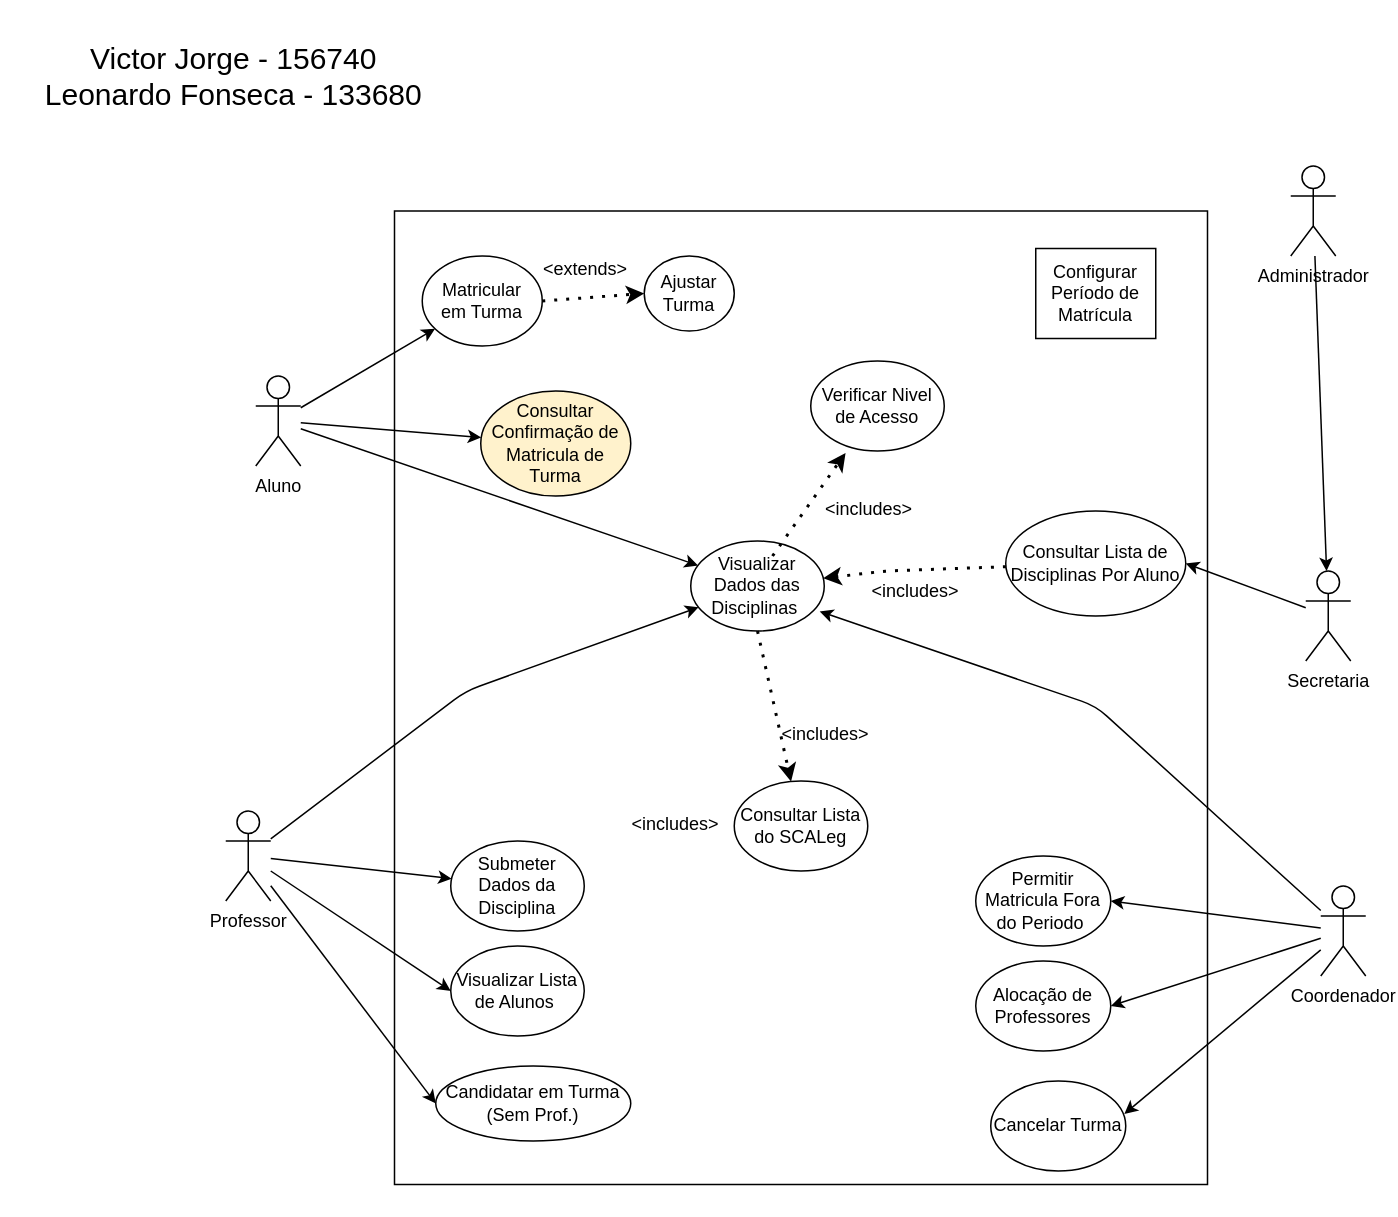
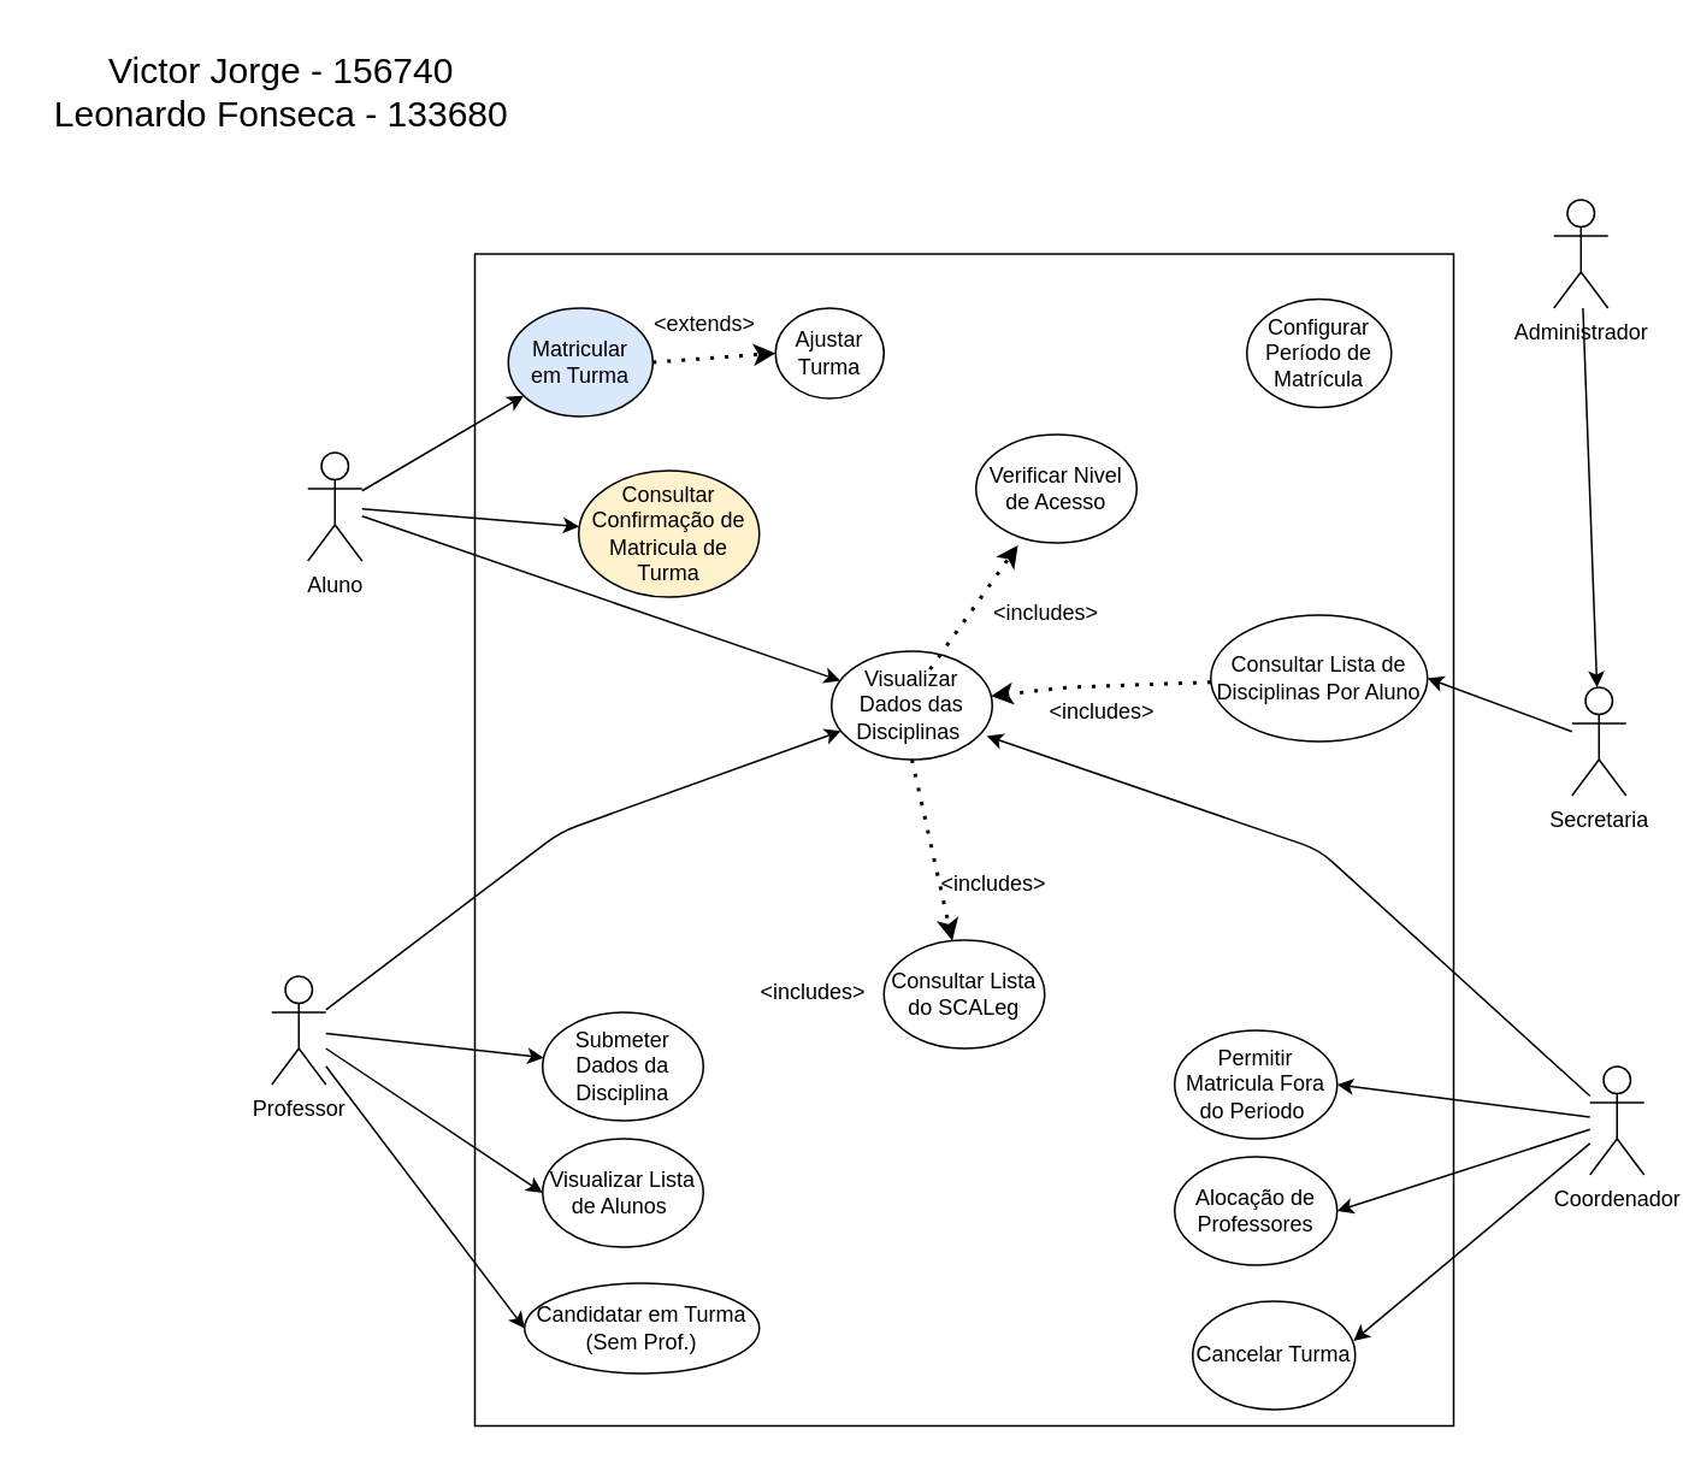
  <mxCell id="0" />
  <mxCell id="1" parent="0" />
  <mxCell id="2" value="" style="rounded=0;whiteSpace=wrap;html=1;fontStyle=0;strokeColor=#000000;" parent="1" vertex="1"><mxGeometry x="262.5" y="140" width="542" height="649" as="geometry" /></mxCell>
  <mxCell id="3" style="edgeStyle=none;html=1;" edge="1" parent="1" source="6" target="21"><mxGeometry relative="1" as="geometry" /></mxCell>
  <mxCell id="4" style="edgeStyle=none;html=1;" edge="1" parent="1" source="6" target="23"><mxGeometry relative="1" as="geometry" /></mxCell>
  <mxCell id="5" style="edgeStyle=none;html=1;" edge="1" parent="1" source="6" target="24"><mxGeometry relative="1" as="geometry" /></mxCell>
  <mxCell id="6" value="Aluno" style="shape=umlActor;verticalLabelPosition=bottom;verticalAlign=top;html=1;outlineConnect=0;" parent="1" vertex="1"><mxGeometry x="170" y="250" width="30" height="60" as="geometry" /></mxCell>
  <mxCell id="7" style="edgeStyle=none;html=1;" edge="1" parent="1" source="11" target="24"><mxGeometry relative="1" as="geometry"><Array as="points"><mxPoint x="310" y="460" /></Array></mxGeometry></mxCell>
  <mxCell id="8" style="edgeStyle=none;html=1;" edge="1" parent="1" source="11" target="26"><mxGeometry relative="1" as="geometry" /></mxCell>
  <mxCell id="9" style="edgeStyle=none;html=1;entryX=0;entryY=0.5;entryDx=0;entryDy=0;" edge="1" parent="1" source="11" target="27"><mxGeometry relative="1" as="geometry" /></mxCell>
  <mxCell id="10" style="edgeStyle=none;html=1;entryX=0;entryY=0.5;entryDx=0;entryDy=0;" edge="1" parent="1" source="11" target="28"><mxGeometry relative="1" as="geometry" /></mxCell>
  <mxCell id="11" value="Professor" style="shape=umlActor;verticalLabelPosition=bottom;verticalAlign=top;html=1;outlineConnect=0;" parent="1" vertex="1"><mxGeometry x="150" y="540" width="30" height="60" as="geometry" /></mxCell>
  <mxCell id="12" style="edgeStyle=none;html=1;entryX=0.966;entryY=0.783;entryDx=0;entryDy=0;entryPerimeter=0;" edge="1" parent="1" source="16" target="24"><mxGeometry relative="1" as="geometry"><Array as="points"><mxPoint x="730" y="470" /></Array></mxGeometry></mxCell>
  <mxCell id="13" style="edgeStyle=none;html=1;entryX=1;entryY=0.5;entryDx=0;entryDy=0;" edge="1" parent="1" source="16" target="31"><mxGeometry relative="1" as="geometry" /></mxCell>
  <mxCell id="14" style="edgeStyle=none;html=1;entryX=1;entryY=0.5;entryDx=0;entryDy=0;" edge="1" parent="1" source="16" target="32"><mxGeometry relative="1" as="geometry" /></mxCell>
  <mxCell id="15" style="edgeStyle=none;html=1;entryX=0.989;entryY=0.367;entryDx=0;entryDy=0;entryPerimeter=0;" edge="1" parent="1" source="16" target="33"><mxGeometry relative="1" as="geometry" /></mxCell>
  <mxCell id="16" value="Coordenador&lt;br&gt;&lt;span style=&quot;color: rgba(0, 0, 0, 0); font-family: monospace; font-size: 0px; text-align: start;&quot;&gt;%3CmxGraphModel%3E%3Croot%3E%3CmxCell%20id%3D%220%22%2F%3E%3CmxCell%20id%3D%221%22%20parent%3D%220%22%2F%3E%3CmxCell%20id%3D%222%22%20value%3D%22Aluno%22%20style%3D%22shape%3DumlActor%3BverticalLabelPosition%3Dbottom%3BverticalAlign%3Dtop%3Bhtml%3D1%3BoutlineConnect%3D0%3B%22%20vertex%3D%221%22%20parent%3D%221%22%3E%3CmxGeometry%20x%3D%2230%22%20y%3D%22220%22%20width%3D%2230%22%20height%3D%2260%22%20as%3D%22geometry%22%2F%3E%3C%2FmxCell%3E%3C%2Froot%3E%3C%2FmxGraphModel%3E&lt;/span&gt;" style="shape=umlActor;verticalLabelPosition=bottom;verticalAlign=top;html=1;outlineConnect=0;" parent="1" vertex="1"><mxGeometry x="880" y="590" width="30" height="60" as="geometry" /></mxCell>
  <mxCell id="17" style="edgeStyle=none;html=1;" edge="1" parent="1" source="18" target="20"><mxGeometry relative="1" as="geometry" /></mxCell>
  <mxCell id="18" value="Administrador" style="shape=umlActor;verticalLabelPosition=bottom;verticalAlign=top;html=1;outlineConnect=0;" parent="1" vertex="1"><mxGeometry x="860" y="110" width="30" height="60" as="geometry" /></mxCell>
  <mxCell id="19" style="edgeStyle=none;html=1;entryX=1;entryY=0.5;entryDx=0;entryDy=0;" edge="1" parent="1" source="20" target="34"><mxGeometry relative="1" as="geometry" /></mxCell>
  <mxCell id="20" value="Secretaria" style="shape=umlActor;verticalLabelPosition=bottom;verticalAlign=top;html=1;outlineConnect=0;" parent="1" vertex="1"><mxGeometry x="870" y="380" width="30" height="60" as="geometry" /></mxCell>
- <mxCell id="21" value="Matricular&lt;br&gt;em Turma" style="ellipse;whiteSpace=wrap;html=1;" parent="1" vertex="1"><mxGeometry x="281" y="170" width="80" height="60" as="geometry" /></mxCell>
+ <mxCell id="21" value="Matricular&lt;br&gt;em Turma" style="ellipse;whiteSpace=wrap;html=1;fillColor=#dae8fc;" parent="1" vertex="1"><mxGeometry x="281" y="170" width="80" height="60" as="geometry" /></mxCell>
  <mxCell id="22" value="Ajustar&lt;br&gt;Turma" style="ellipse;whiteSpace=wrap;html=1;" parent="1" vertex="1"><mxGeometry x="429" y="170" width="60" height="50" as="geometry" /></mxCell>
  <mxCell id="23" value="Consultar Confirmação de Matricula de Turma" style="ellipse;whiteSpace=wrap;html=1;fillColor=#fff2cc;" parent="1" vertex="1"><mxGeometry x="320" y="260" width="100" height="70" as="geometry" /></mxCell>
  <mxCell id="24" value="Visualizar Dados das Disciplinas&amp;nbsp;" style="ellipse;whiteSpace=wrap;html=1;" parent="1" vertex="1"><mxGeometry x="460" y="360" width="89" height="60" as="geometry" /></mxCell>
  <mxCell id="25" value="" style="endArrow=classic;dashed=1;html=1;dashPattern=1 3;strokeWidth=2;exitX=1;exitY=0.5;exitDx=0;exitDy=0;entryX=0;entryY=0.5;entryDx=0;entryDy=0;endFill=1;" parent="1" source="21" target="22" edge="1"><mxGeometry width="50" height="50" relative="1" as="geometry"><mxPoint x="570" y="530" as="sourcePoint" /><mxPoint x="620" y="480" as="targetPoint" /></mxGeometry></mxCell>
  <mxCell id="26" value="Submeter Dados da Disciplina" style="ellipse;whiteSpace=wrap;html=1;" parent="1" vertex="1"><mxGeometry x="300" y="560" width="89" height="60" as="geometry" /></mxCell>
  <mxCell id="27" value="Visualizar Lista de Alunos&amp;nbsp;" style="ellipse;whiteSpace=wrap;html=1;" parent="1" vertex="1"><mxGeometry x="300" y="630" width="89" height="60" as="geometry" /></mxCell>
  <mxCell id="28" value="Candidatar em Turma (Sem Prof.)" style="ellipse;whiteSpace=wrap;html=1;" parent="1" vertex="1"><mxGeometry x="290" y="710" width="130" height="50" as="geometry" /></mxCell>
  <mxCell id="29" value="Consultar Lista do SCALeg" style="ellipse;whiteSpace=wrap;html=1;" parent="1" vertex="1"><mxGeometry x="489" y="520" width="89" height="60" as="geometry" /></mxCell>
- <mxCell id="30" value="Configurar Período de Matrícula" style="whiteSpace=wrap;html=1;rounded=0;" parent="1" vertex="1"><mxGeometry x="690" y="165" width="80" height="60" as="geometry" /></mxCell>
+ <mxCell id="30" value="Configurar Período de Matrícula" style="ellipse;whiteSpace=wrap;html=1;" parent="1" vertex="1"><mxGeometry x="690" y="165" width="80" height="60" as="geometry" /></mxCell>
  <mxCell id="31" value="Permitir Matricula Fora do Periodo&amp;nbsp;" style="ellipse;whiteSpace=wrap;html=1;" parent="1" vertex="1"><mxGeometry x="650" y="570" width="90" height="60" as="geometry" /></mxCell>
  <mxCell id="32" value="Alocação de Professores" style="ellipse;whiteSpace=wrap;html=1;" parent="1" vertex="1"><mxGeometry x="650" y="640" width="90" height="60" as="geometry" /></mxCell>
  <mxCell id="33" value="Cancelar Turma" style="ellipse;whiteSpace=wrap;html=1;" parent="1" vertex="1"><mxGeometry x="660" y="720" width="90" height="60" as="geometry" /></mxCell>
  <mxCell id="34" value="Consultar Lista de Disciplinas Por Aluno" style="ellipse;whiteSpace=wrap;html=1;" parent="1" vertex="1"><mxGeometry x="670" y="340" width="120" height="70" as="geometry" /></mxCell>
  <mxCell id="35" value="Verificar Nivel de Acesso" style="ellipse;whiteSpace=wrap;html=1;" vertex="1" parent="1"><mxGeometry x="540" y="240" width="89" height="60" as="geometry" /></mxCell>
  <mxCell id="36" value="" style="endArrow=classic;dashed=1;html=1;dashPattern=1 3;strokeWidth=2;endFill=1;" edge="1" parent="1" source="34" target="24"><mxGeometry width="50" height="50" relative="1" as="geometry"><mxPoint x="480" y="300" as="sourcePoint" /><mxPoint x="439" y="205" as="targetPoint" /><Array as="points"><mxPoint x="590" y="380" /></Array></mxGeometry></mxCell>
  <mxCell id="37" value="" style="endArrow=classic;dashed=1;html=1;dashPattern=1 3;strokeWidth=2;exitX=0.5;exitY=1;exitDx=0;exitDy=0;endFill=1;" edge="1" parent="1" source="24" target="29"><mxGeometry width="50" height="50" relative="1" as="geometry"><mxPoint x="491.29" y="498.67" as="sourcePoint" /><mxPoint x="540.002" y="430.003" as="targetPoint" /></mxGeometry></mxCell>
  <mxCell id="38" value="" style="endArrow=classic;dashed=1;html=1;dashPattern=1 3;strokeWidth=2;exitX=0.5;exitY=0;exitDx=0;exitDy=0;entryX=0;entryY=1;entryDx=0;entryDy=0;endFill=1;" edge="1" parent="1"><mxGeometry width="50" height="50" relative="1" as="geometry"><mxPoint x="514.5" y="370" as="sourcePoint" /><mxPoint x="563.212" y="301.333" as="targetPoint" /></mxGeometry></mxCell>
  <mxCell id="39" value="&lt;font style=&quot;font-size: 20px;&quot;&gt;Victor Jorge - 156740&lt;br&gt;Leonardo Fonseca - 133680&lt;/font&gt;" style="text;html=1;align=center;verticalAlign=middle;resizable=0;points=[];autosize=1;strokeColor=none;fillColor=none;" vertex="1" parent="1"><mxGeometry x="20" y="20" width="270" height="60" as="geometry" /></mxCell>
  <mxCell id="40" value="&lt;font style=&quot;font-size: 12px;&quot;&gt;&amp;lt;includes&amp;gt;&lt;/font&gt;" style="text;html=1;strokeColor=none;fillColor=none;align=center;verticalAlign=middle;whiteSpace=wrap;rounded=0;fontSize=20;" vertex="1" parent="1"><mxGeometry x="520" y="470" width="60" height="30" as="geometry" /></mxCell>
  <mxCell id="41" value="&lt;font style=&quot;font-size: 12px;&quot;&gt;&amp;lt;includes&amp;gt;&lt;/font&gt;" style="text;html=1;strokeColor=none;fillColor=none;align=center;verticalAlign=middle;whiteSpace=wrap;rounded=0;fontSize=20;" vertex="1" parent="1"><mxGeometry x="549" y="320" width="60" height="30" as="geometry" /></mxCell>
  <mxCell id="42" value="&lt;font style=&quot;font-size: 12px;&quot;&gt;&amp;lt;includes&amp;gt;&lt;/font&gt;" style="text;html=1;strokeColor=none;fillColor=none;align=center;verticalAlign=middle;whiteSpace=wrap;rounded=0;fontSize=20;" vertex="1" parent="1"><mxGeometry x="580" y="375" width="60" height="30" as="geometry" /></mxCell>
  <mxCell id="43" value="&lt;font style=&quot;font-size: 12px;&quot;&gt;&amp;lt;extends&amp;gt;&lt;/font&gt;" style="text;html=1;strokeColor=none;fillColor=none;align=center;verticalAlign=middle;whiteSpace=wrap;rounded=0;fontSize=20;" vertex="1" parent="1"><mxGeometry x="360" y="160" width="60" height="30" as="geometry" /></mxCell>
  <mxCell id="44" value="&lt;font style=&quot;font-size: 12px;&quot;&gt;&amp;lt;includes&amp;gt;&lt;/font&gt;" style="text;html=1;strokeColor=none;fillColor=none;align=center;verticalAlign=middle;whiteSpace=wrap;rounded=0;fontSize=20;" vertex="1" parent="1"><mxGeometry x="420" y="530" width="60" height="30" as="geometry" /></mxCell>
